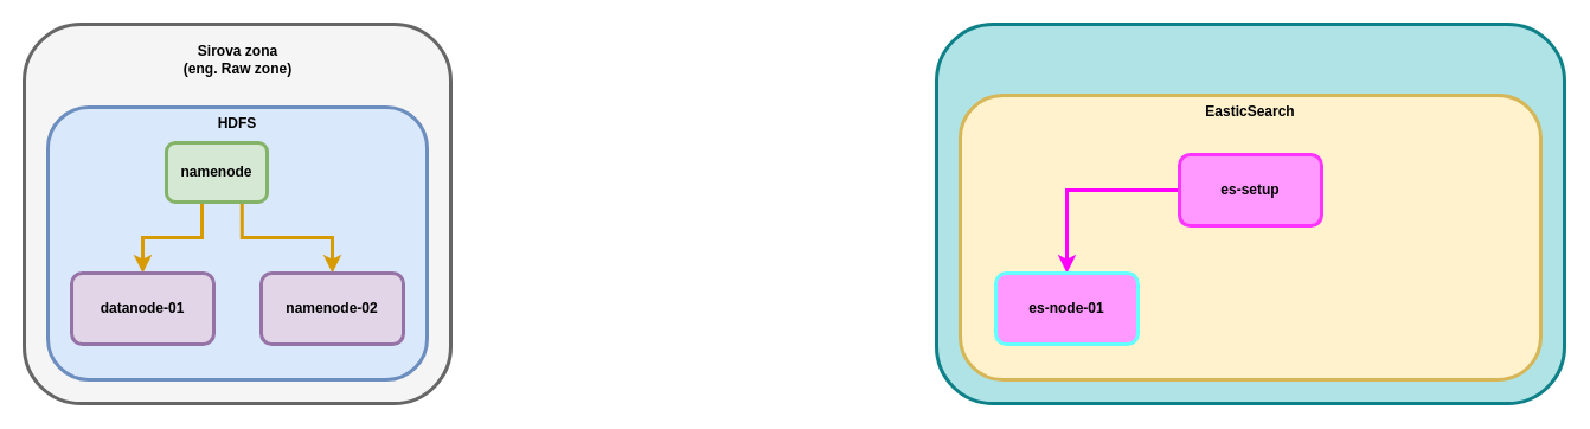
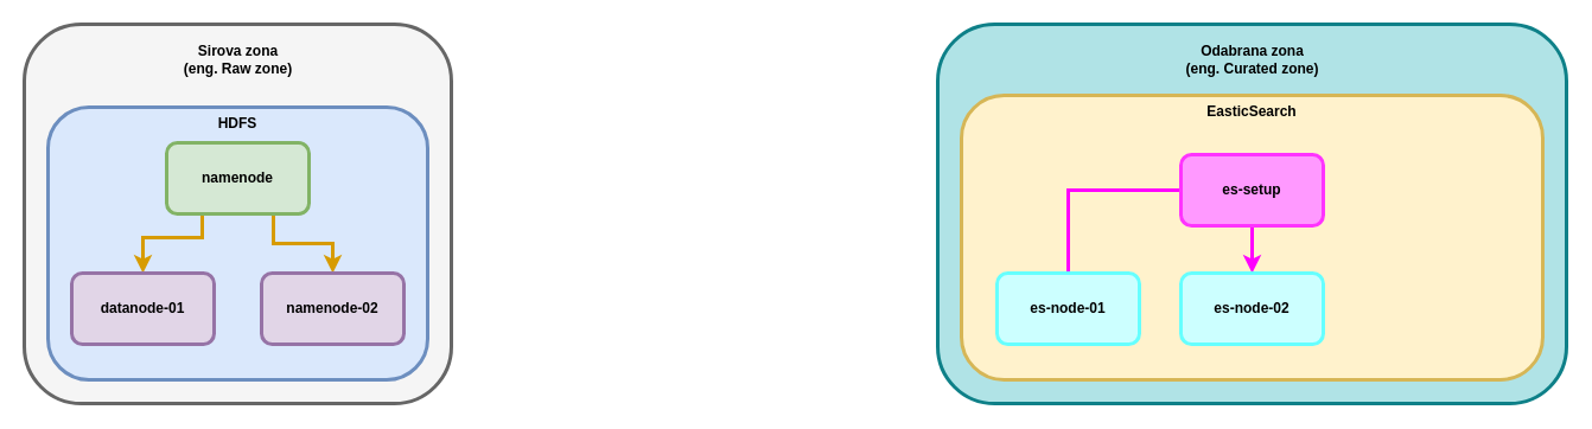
  <mxCell id="0" />
  <mxCell id="1" parent="0" />
  <mxCell id="2" value="" style="rounded=1;whiteSpace=wrap;html=1;strokeWidth=3;fillColor=#b0e3e6;strokeColor=#0e8088;" vertex="1" parent="1"><mxGeometry x="790" y="20" width="530" height="320" as="geometry" /></mxCell>
+ <mxCell id="3" value="&lt;b&gt;Odabrana zona&lt;br&gt;(eng. Curated zone)&lt;/b&gt;" style="text;html=1;align=center;verticalAlign=middle;resizable=0;points=[];autosize=1;strokeColor=none;fillColor=none;" vertex="1" parent="1"><mxGeometry x="985" y="30" width="140" height="40" as="geometry" /></mxCell>
  <mxCell id="4" value="&lt;b&gt;EasticSearch&lt;/b&gt;" style="rounded=1;whiteSpace=wrap;html=1;verticalAlign=top;strokeWidth=3;fillColor=#fff2cc;strokeColor=#d6b656;" vertex="1" parent="1"><mxGeometry x="810" y="80" width="490" height="240" as="geometry" /></mxCell>
- <mxCell id="5" style="edgeStyle=orthogonalEdgeStyle;rounded=0;orthogonalLoop=1;jettySize=auto;html=1;exitX=0;exitY=0.5;exitDx=0;exitDy=0;entryX=0.5;entryY=0;entryDx=0;entryDy=0;fillColor=#d80073;strokeColor=#FF00FF;strokeWidth=3;" edge="1" parent="1" source="7" target="8"><mxGeometry relative="1" as="geometry" /></mxCell>
+ <mxCell id="5" style="edgeStyle=orthogonalEdgeStyle;rounded=0;orthogonalLoop=1;jettySize=auto;html=1;exitX=0;exitY=0.5;exitDx=0;exitDy=0;entryX=0.5;entryY=0;entryDx=0;entryDy=0;fillColor=#d80073;strokeColor=#FF00FF;strokeWidth=3;endArrow=none;" edge="1" parent="1" source="7" target="8"><mxGeometry relative="1" as="geometry" /></mxCell>
+ <mxCell id="6" style="edgeStyle=orthogonalEdgeStyle;rounded=0;orthogonalLoop=1;jettySize=auto;html=1;exitX=0.5;exitY=1;exitDx=0;exitDy=0;entryX=0.5;entryY=0;entryDx=0;entryDy=0;fillColor=#d80073;strokeColor=#FF00FF;strokeWidth=3;" edge="1" parent="1" source="7" target="9"><mxGeometry relative="1" as="geometry" /></mxCell>
  <mxCell id="7" value="es-setup" style="rounded=1;whiteSpace=wrap;html=1;fontStyle=1;strokeWidth=3;fillColor=#FF99FF;strokeColor=#FF33FF;" vertex="1" parent="1"><mxGeometry x="995" y="130" width="120" height="60" as="geometry" /></mxCell>
- <mxCell id="8" value="es-node-01" style="rounded=1;whiteSpace=wrap;html=1;fontStyle=1;strokeWidth=3;fillColor=#ff99ff;strokeColor=#66FFFF;" vertex="1" parent="1"><mxGeometry x="840" y="230" width="120" height="60" as="geometry" /></mxCell>
+ <mxCell id="8" value="es-node-01" style="rounded=1;whiteSpace=wrap;html=1;fontStyle=1;strokeWidth=3;fillColor=#CCFFFF;strokeColor=#66FFFF;" vertex="1" parent="1"><mxGeometry x="840" y="230" width="120" height="60" as="geometry" /></mxCell>
+ <mxCell id="9" value="es-node-02" style="rounded=1;whiteSpace=wrap;html=1;fontStyle=1;strokeWidth=3;fillColor=#CCFFFF;strokeColor=#66FFFF;" vertex="1" parent="1"><mxGeometry x="995" y="230" width="120" height="60" as="geometry" /></mxCell>
  <mxCell id="10" value="" style="rounded=1;whiteSpace=wrap;html=1;strokeWidth=3;fillColor=#f5f5f5;strokeColor=#666666;fontColor=#333333;" vertex="1" parent="1"><mxGeometry x="20" y="20" width="360" height="320" as="geometry" /></mxCell>
  <mxCell id="11" value="&lt;b&gt;Sirova zona&lt;br&gt;(eng. Raw zone)&lt;/b&gt;" style="text;html=1;align=center;verticalAlign=middle;resizable=0;points=[];autosize=1;strokeColor=none;fillColor=none;" vertex="1" parent="1"><mxGeometry x="145" y="30" width="110" height="40" as="geometry" /></mxCell>
  <mxCell id="12" value="&lt;b&gt;HDFS&lt;/b&gt;" style="rounded=1;whiteSpace=wrap;html=1;verticalAlign=top;strokeWidth=3;fillColor=#dae8fc;strokeColor=#6c8ebf;" vertex="1" parent="1"><mxGeometry x="40" y="90" width="320" height="230" as="geometry" /></mxCell>
  <mxCell id="13" style="edgeStyle=orthogonalEdgeStyle;rounded=0;orthogonalLoop=1;jettySize=auto;html=1;exitX=0.25;exitY=1;exitDx=0;exitDy=0;fontStyle=1;strokeWidth=3;fillColor=#ffe6cc;strokeColor=#d79b00;" edge="1" parent="1" source="15" target="16"><mxGeometry relative="1" as="geometry"><Array as="points"><mxPoint x="170" y="200" /><mxPoint x="120" y="200" /></Array></mxGeometry></mxCell>
  <mxCell id="14" style="edgeStyle=orthogonalEdgeStyle;rounded=0;orthogonalLoop=1;jettySize=auto;html=1;exitX=0.75;exitY=1;exitDx=0;exitDy=0;entryX=0.5;entryY=0;entryDx=0;entryDy=0;strokeWidth=3;fillColor=#ffe6cc;strokeColor=#d79b00;" edge="1" parent="1" source="15" target="17"><mxGeometry relative="1" as="geometry" /></mxCell>
- <mxCell id="15" value="namenode" style="rounded=1;whiteSpace=wrap;html=1;fontStyle=1;strokeWidth=3;fillColor=#d5e8d4;strokeColor=#82b366;" vertex="1" parent="1"><mxGeometry x="140" y="120" width="85" height="50" as="geometry" /></mxCell>
+ <mxCell id="15" value="namenode" style="rounded=1;whiteSpace=wrap;html=1;fontStyle=1;strokeWidth=3;fillColor=#d5e8d4;strokeColor=#82b366;" vertex="1" parent="1"><mxGeometry x="140" y="120" width="120" height="60" as="geometry" /></mxCell>
  <mxCell id="16" value="datanode-01" style="rounded=1;whiteSpace=wrap;html=1;fontStyle=1;strokeWidth=3;fillColor=#e1d5e7;strokeColor=#9673a6;" vertex="1" parent="1"><mxGeometry x="60" y="230" width="120" height="60" as="geometry" /></mxCell>
  <mxCell id="17" value="namenode-02" style="rounded=1;whiteSpace=wrap;html=1;fontStyle=1;strokeWidth=3;fillColor=#e1d5e7;strokeColor=#9673a6;" vertex="1" parent="1"><mxGeometry x="220" y="230" width="120" height="60" as="geometry" /></mxCell>
